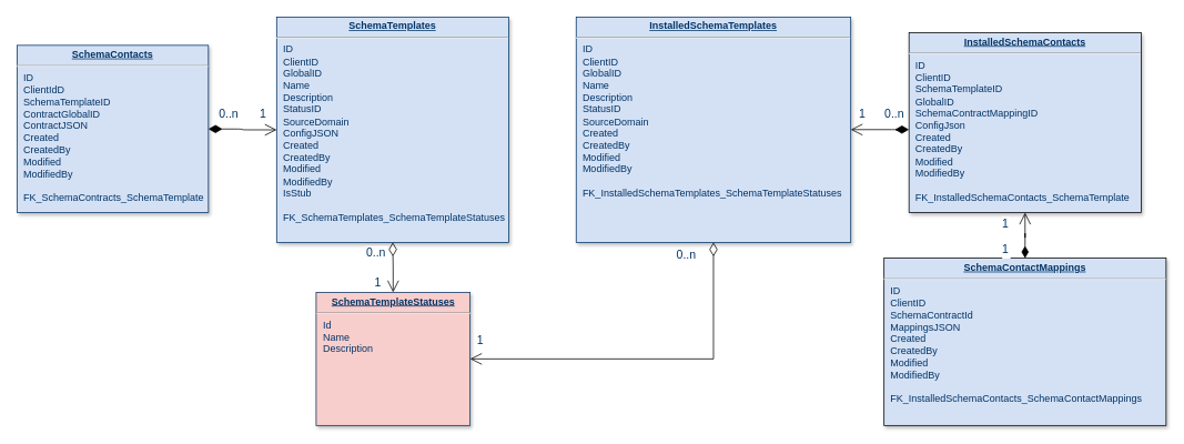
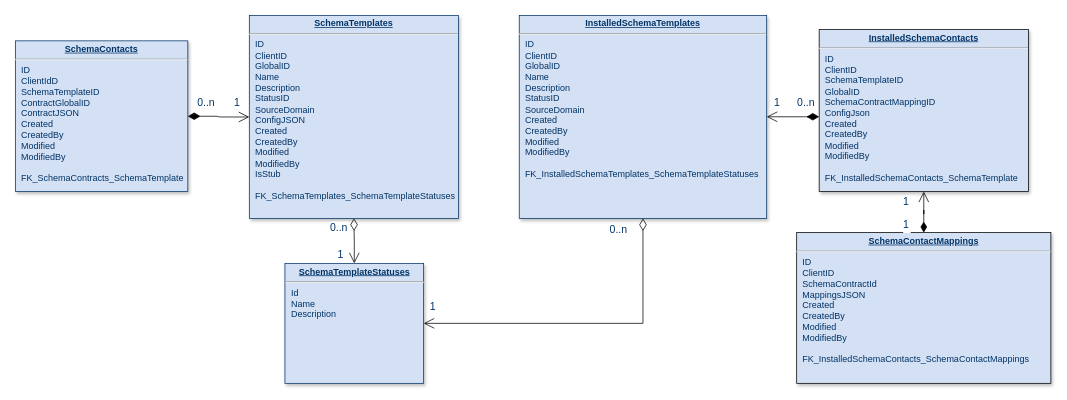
  <mxCell id="0" />
  <mxCell id="1" parent="0" />
  <mxCell id="2" value="" style="edgeStyle=orthogonalEdgeStyle;rounded=1;orthogonalLoop=1;jettySize=auto;html=1;curved=0;startArrow=diamondThin;startFill=1;startSize=14;endSize=12;endArrow=open;endFill=0;" edge="1" parent="1" source="3" target="4"><mxGeometry relative="1" as="geometry" /></mxCell>
  <mxCell id="3" value="&lt;p style=&quot;margin: 0px; margin-top: 4px; text-align: center; text-decoration: underline;&quot;&gt;&lt;strong&gt;SchemaContacts&lt;/strong&gt;&lt;/p&gt;&lt;hr&gt;&lt;p style=&quot;margin: 0px; margin-left: 8px;&quot;&gt;ID&lt;/p&gt;&lt;p style=&quot;margin: 0px; margin-left: 8px;&quot;&gt;&lt;span style=&quot;background-color: transparent; color: light-dark(rgb(0, 51, 102), rgb(161, 205, 249));&quot;&gt;ClientIdD&lt;/span&gt;&lt;/p&gt;&lt;p style=&quot;margin: 0px; margin-left: 8px;&quot;&gt;&lt;span style=&quot;background-color: transparent; color: light-dark(rgb(0, 51, 102), rgb(161, 205, 249));&quot;&gt;SchemaTemplateID&lt;/span&gt;&lt;/p&gt;&lt;p style=&quot;margin: 0px; margin-left: 8px;&quot;&gt;ContractGlobalID&lt;/p&gt;&lt;p style=&quot;margin: 0px; margin-left: 8px;&quot;&gt;ContractJSON&lt;/p&gt;&lt;p style=&quot;margin: 0px; margin-left: 8px;&quot;&gt;Created&lt;/p&gt;&lt;p style=&quot;margin: 0px; margin-left: 8px;&quot;&gt;CreatedBy&lt;/p&gt;&lt;p style=&quot;margin: 0px; margin-left: 8px;&quot;&gt;Modified&lt;/p&gt;&lt;p style=&quot;margin: 0px; margin-left: 8px;&quot;&gt;ModifiedBy&lt;/p&gt;&lt;p style=&quot;margin: 0px; margin-left: 8px;&quot;&gt;&lt;br&gt;&lt;/p&gt;&lt;p style=&quot;margin: 0px; margin-left: 8px;&quot;&gt;FK_SchemaContracts_SchemaTemplate&lt;/p&gt;" style="verticalAlign=top;align=left;overflow=fill;fontSize=12;fontFamily=Helvetica;html=1;strokeColor=#003366;shadow=1;fillColor=#D4E1F5;fontColor=#003366" vertex="1" parent="1"><mxGeometry x="20" y="53.75" width="230" height="201" as="geometry" /></mxCell>
  <mxCell id="4" value="&lt;p style=&quot;margin: 0px; margin-top: 4px; text-align: center; text-decoration: underline;&quot;&gt;&lt;strong&gt;SchemaTemplates&lt;/strong&gt;&lt;/p&gt;&lt;hr&gt;&lt;p style=&quot;margin: 0px; margin-left: 8px;&quot;&gt;ID&lt;/p&gt;&lt;p style=&quot;margin: 0px; margin-left: 8px;&quot;&gt;&lt;span style=&quot;background-color: transparent; color: light-dark(rgb(0, 51, 102), rgb(161, 205, 249));&quot;&gt;ClientID&lt;/span&gt;&lt;/p&gt;&lt;p style=&quot;margin: 0px; margin-left: 8px;&quot;&gt;&lt;span style=&quot;background-color: transparent;&quot;&gt;GlobalID&lt;/span&gt;&lt;/p&gt;&lt;p style=&quot;margin: 0px; margin-left: 8px;&quot;&gt;Name&lt;/p&gt;&lt;p style=&quot;margin: 0px; margin-left: 8px;&quot;&gt;Description&lt;/p&gt;&lt;p style=&quot;margin: 0px; margin-left: 8px;&quot;&gt;StatusID&lt;/p&gt;&lt;p style=&quot;margin: 0px; margin-left: 8px;&quot;&gt;SourceDomain&lt;/p&gt;&lt;p style=&quot;margin: 0px; margin-left: 8px;&quot;&gt;ConfigJSON&lt;/p&gt;&lt;p style=&quot;margin: 0px; margin-left: 8px;&quot;&gt;Created&lt;/p&gt;&lt;p style=&quot;margin: 0px; margin-left: 8px;&quot;&gt;CreatedBy&lt;/p&gt;&lt;p style=&quot;margin: 0px; margin-left: 8px;&quot;&gt;Modified&lt;/p&gt;&lt;p style=&quot;margin: 0px; margin-left: 8px;&quot;&gt;ModifiedBy&lt;/p&gt;&lt;p style=&quot;margin: 0px; margin-left: 8px;&quot;&gt;IsStub&lt;/p&gt;&lt;p style=&quot;margin: 0px; margin-left: 8px;&quot;&gt;&lt;br&gt;&lt;/p&gt;&lt;p style=&quot;margin: 0px; margin-left: 8px;&quot;&gt;FK_SchemaTemplates_SchemaTemplateStatuses&lt;/p&gt;" style="verticalAlign=top;align=left;overflow=fill;fontSize=12;fontFamily=Helvetica;html=1;strokeColor=#003366;shadow=1;fillColor=#D4E1F5;fontColor=#003366;glass=0;rounded=0;" vertex="1" parent="1"><mxGeometry x="332" y="20" width="279" height="270.5" as="geometry" /></mxCell>
  <mxCell id="5" value="0..n" style="resizable=0;align=left;verticalAlign=top;labelBackgroundColor=#ffffff;fontSize=14;strokeColor=#003366;shadow=1;fillColor=#D4E1F5;fontColor=#003366" connectable="0" vertex="1" parent="1"><mxGeometry x="261" y="120.5" as="geometry" /></mxCell>
  <mxCell id="6" value="1" style="resizable=0;align=right;verticalAlign=top;labelBackgroundColor=#ffffff;fontSize=14;strokeColor=#003366;shadow=1;fillColor=#D4E1F5;fontColor=#003366" connectable="0" vertex="1" parent="1"><mxGeometry x="321" y="120.5" as="geometry" /></mxCell>
  <mxCell id="7" value="" style="edgeStyle=orthogonalEdgeStyle;rounded=0;orthogonalLoop=1;jettySize=auto;html=1;endArrow=diamondThin;endFill=0;startArrow=open;startFill=0;endSize=14;startSize=12;" edge="1" parent="1" source="8" target="4"><mxGeometry relative="1" as="geometry" /></mxCell>
- <mxCell id="8" value="&lt;p style=&quot;margin: 4px 0px 0px; text-align: center;&quot;&gt;&lt;b&gt;&lt;u&gt;SchemaTemplateStatuses&lt;/u&gt;&lt;/b&gt;&lt;/p&gt;&lt;hr&gt;&lt;p style=&quot;margin: 0px; margin-left: 8px;&quot;&gt;Id&lt;/p&gt;&lt;p style=&quot;margin: 0px 0px 0px 8px;&quot;&gt;Name&lt;/p&gt;&lt;p style=&quot;margin: 0px 0px 0px 8px;&quot;&gt;Description&lt;/p&gt;" style="verticalAlign=top;align=left;overflow=fill;fontSize=12;fontFamily=Helvetica;html=1;strokeColor=#003366;shadow=1;fillColor=#f8cecc;fontColor=#003366;" vertex="1" parent="1"><mxGeometry x="379.5" y="350.5" width="185" height="160" as="geometry" /></mxCell>
+ <mxCell id="8" value="&lt;p style=&quot;margin: 4px 0px 0px; text-align: center;&quot;&gt;&lt;b&gt;&lt;u&gt;SchemaTemplateStatuses&lt;/u&gt;&lt;/b&gt;&lt;/p&gt;&lt;hr&gt;&lt;p style=&quot;margin: 0px; margin-left: 8px;&quot;&gt;Id&lt;/p&gt;&lt;p style=&quot;margin: 0px 0px 0px 8px;&quot;&gt;Name&lt;/p&gt;&lt;p style=&quot;margin: 0px 0px 0px 8px;&quot;&gt;Description&lt;/p&gt;" style="verticalAlign=top;align=left;overflow=fill;fontSize=12;fontFamily=Helvetica;html=1;strokeColor=#003366;shadow=1;fillColor=#D4E1F5;fontColor=#003366" vertex="1" parent="1"><mxGeometry x="379.5" y="350.5" width="185" height="160" as="geometry" /></mxCell>
  <mxCell id="9" value="0..n" style="resizable=0;align=left;verticalAlign=top;labelBackgroundColor=#ffffff;fontSize=14;strokeColor=#003366;shadow=1;fillColor=#D4E1F5;fontColor=#003366" connectable="0" vertex="1" parent="1"><mxGeometry x="438" y="287.5" as="geometry" /></mxCell>
  <mxCell id="10" value="1" style="resizable=0;align=right;verticalAlign=top;labelBackgroundColor=#ffffff;fontSize=14;strokeColor=#003366;shadow=1;fillColor=#D4E1F5;fontColor=#003366" connectable="0" vertex="1" parent="1"><mxGeometry x="459" y="324.5" as="geometry" /></mxCell>
  <mxCell id="11" value="" style="edgeStyle=orthogonalEdgeStyle;rounded=1;orthogonalLoop=1;jettySize=auto;html=1;curved=0;startArrow=diamondThin;startFill=1;startSize=14;endSize=12;endArrow=open;endFill=0;" edge="1" parent="1" source="12" target="13"><mxGeometry relative="1" as="geometry"><Array as="points"><mxPoint x="1081" y="155" /><mxPoint x="1081" y="155" /></Array></mxGeometry></mxCell>
  <mxCell id="12" value="&lt;p style=&quot;margin: 0px; margin-top: 4px; text-align: center; text-decoration: underline;&quot;&gt;&lt;strong&gt;InstalledSchemaContacts&lt;/strong&gt;&lt;/p&gt;&lt;hr&gt;&lt;p style=&quot;margin: 0px; margin-left: 8px;&quot;&gt;ID&lt;/p&gt;&lt;p style=&quot;margin: 0px; margin-left: 8px;&quot;&gt;&lt;span style=&quot;background-color: transparent; color: light-dark(rgb(0, 51, 102), rgb(161, 205, 249));&quot;&gt;ClientID&lt;/span&gt;&lt;/p&gt;&lt;p style=&quot;margin: 0px; margin-left: 8px;&quot;&gt;SchemaTemplateID&lt;/p&gt;&lt;p style=&quot;margin: 0px; margin-left: 8px;&quot;&gt;GlobalID&lt;/p&gt;&lt;p style=&quot;margin: 0px; margin-left: 8px;&quot;&gt;SchemaContractMappingID&lt;/p&gt;&lt;p style=&quot;margin: 0px; margin-left: 8px;&quot;&gt;ConfigJson&lt;/p&gt;&lt;p style=&quot;margin: 0px; margin-left: 8px;&quot;&gt;Created&lt;/p&gt;&lt;p style=&quot;margin: 0px; margin-left: 8px;&quot;&gt;CreatedBy&lt;/p&gt;&lt;p style=&quot;margin: 0px; margin-left: 8px;&quot;&gt;Modified&lt;/p&gt;&lt;p style=&quot;margin: 0px; margin-left: 8px;&quot;&gt;ModifiedBy&lt;/p&gt;&lt;p style=&quot;margin: 0px; margin-left: 8px;&quot;&gt;&lt;br&gt;&lt;/p&gt;&lt;p style=&quot;margin: 0px; margin-left: 8px;&quot;&gt;FK_&lt;span style=&quot;text-align: center;&quot;&gt;InstalledSchemaContacts&lt;/span&gt;_SchemaTemplate&lt;/p&gt;" style="verticalAlign=top;align=left;overflow=fill;fontSize=12;fontFamily=Helvetica;html=1;strokeColor=default;shadow=1;fillColor=#D4E1F5;fontColor=#003366" vertex="1" parent="1"><mxGeometry x="1092" y="38.5" width="279" height="216.25" as="geometry" /></mxCell>
  <mxCell id="13" value="&lt;p style=&quot;margin: 0px; margin-top: 4px; text-align: center; text-decoration: underline;&quot;&gt;&lt;strong&gt;InstalledSchemaTemplates&lt;/strong&gt;&lt;/p&gt;&lt;hr&gt;&lt;p style=&quot;margin: 0px; margin-left: 8px;&quot;&gt;ID&lt;/p&gt;&lt;p style=&quot;margin: 0px; margin-left: 8px;&quot;&gt;&lt;span style=&quot;background-color: transparent; color: light-dark(rgb(0, 51, 102), rgb(161, 205, 249));&quot;&gt;ClientID&lt;/span&gt;&lt;/p&gt;&lt;p style=&quot;margin: 0px; margin-left: 8px;&quot;&gt;&lt;span style=&quot;background-color: transparent;&quot;&gt;GlobalID&lt;/span&gt;&lt;/p&gt;&lt;p style=&quot;margin: 0px; margin-left: 8px;&quot;&gt;Name&lt;/p&gt;&lt;p style=&quot;margin: 0px; margin-left: 8px;&quot;&gt;Description&lt;/p&gt;&lt;p style=&quot;margin: 0px; margin-left: 8px;&quot;&gt;StatusID&lt;/p&gt;&lt;p style=&quot;margin: 0px; margin-left: 8px;&quot;&gt;SourceDomain&lt;/p&gt;&lt;p style=&quot;margin: 0px; margin-left: 8px;&quot;&gt;Created&lt;/p&gt;&lt;p style=&quot;margin: 0px; margin-left: 8px;&quot;&gt;CreatedBy&lt;/p&gt;&lt;p style=&quot;margin: 0px; margin-left: 8px;&quot;&gt;Modified&lt;/p&gt;&lt;p style=&quot;margin: 0px; margin-left: 8px;&quot;&gt;ModifiedBy&lt;/p&gt;&lt;p style=&quot;margin: 0px; margin-left: 8px;&quot;&gt;&lt;br&gt;&lt;/p&gt;&lt;p style=&quot;margin: 0px; margin-left: 8px;&quot;&gt;FK_InstalledSchemaTemplates_SchemaTemplateStatuses&lt;/p&gt;" style="verticalAlign=top;align=left;overflow=fill;fontSize=12;fontFamily=Helvetica;html=1;strokeColor=#003366;shadow=1;fillColor=#D4E1F5;fontColor=#003366;glass=0;rounded=0;" vertex="1" parent="1"><mxGeometry x="692" y="20" width="330" height="270.5" as="geometry" /></mxCell>
  <mxCell id="14" value="0..n" style="resizable=0;align=left;verticalAlign=top;labelBackgroundColor=#ffffff;fontSize=14;strokeColor=#003366;shadow=1;fillColor=#D4E1F5;fontColor=#003366" connectable="0" vertex="1" parent="1"><mxGeometry x="1061" y="120.5" as="geometry" /></mxCell>
  <mxCell id="15" value="1" style="resizable=0;align=right;verticalAlign=top;labelBackgroundColor=#ffffff;fontSize=14;strokeColor=#003366;shadow=1;fillColor=#D4E1F5;fontColor=#003366" connectable="0" vertex="1" parent="1"><mxGeometry x="1041" y="120.5" as="geometry" /></mxCell>
  <mxCell id="16" value="" style="edgeStyle=orthogonalEdgeStyle;rounded=0;orthogonalLoop=1;jettySize=auto;html=1;endArrow=diamondThin;endFill=0;startArrow=open;startFill=0;endSize=14;startSize=12;exitX=1;exitY=0.5;exitDx=0;exitDy=0;" edge="1" parent="1" source="8" target="13"><mxGeometry relative="1" as="geometry" /></mxCell>
  <mxCell id="17" value="0..n" style="resizable=0;align=left;verticalAlign=top;labelBackgroundColor=#ffffff;fontSize=14;strokeColor=#003366;shadow=1;fillColor=#D4E1F5;fontColor=#003366" connectable="0" vertex="1" parent="1"><mxGeometry x="811" y="290.5" as="geometry" /></mxCell>
  <mxCell id="18" value="1" style="resizable=0;align=right;verticalAlign=top;labelBackgroundColor=#ffffff;fontSize=14;strokeColor=#003366;shadow=1;fillColor=#D4E1F5;fontColor=#003366" connectable="0" vertex="1" parent="1"><mxGeometry x="582.08" y="393.5" as="geometry" /></mxCell>
  <mxCell id="19" value="" style="edgeStyle=orthogonalEdgeStyle;rounded=0;orthogonalLoop=1;jettySize=auto;html=1;endArrow=open;endFill=0;endSize=12;startSize=12;startArrow=diamondThin;startFill=1;" edge="1" parent="1" source="20" target="12"><mxGeometry relative="1" as="geometry" /></mxCell>
  <mxCell id="20" value="&lt;p style=&quot;margin: 0px; margin-top: 4px; text-align: center; text-decoration: underline;&quot;&gt;&lt;strong&gt;SchemaContactMappings&lt;/strong&gt;&lt;/p&gt;&lt;hr&gt;&lt;p style=&quot;margin: 0px; margin-left: 8px;&quot;&gt;ID&lt;/p&gt;&lt;p style=&quot;margin: 0px; margin-left: 8px;&quot;&gt;&lt;span style=&quot;background-color: transparent; color: light-dark(rgb(0, 51, 102), rgb(161, 205, 249));&quot;&gt;ClientID&lt;/span&gt;&lt;/p&gt;&lt;p style=&quot;margin: 0px; margin-left: 8px;&quot;&gt;SchemaContractId&lt;/p&gt;&lt;p style=&quot;margin: 0px; margin-left: 8px;&quot;&gt;MappingsJSON&lt;/p&gt;&lt;p style=&quot;margin: 0px; margin-left: 8px;&quot;&gt;Created&lt;/p&gt;&lt;p style=&quot;margin: 0px; margin-left: 8px;&quot;&gt;CreatedBy&lt;/p&gt;&lt;p style=&quot;margin: 0px; margin-left: 8px;&quot;&gt;Modified&lt;/p&gt;&lt;p style=&quot;margin: 0px; margin-left: 8px;&quot;&gt;ModifiedBy&lt;/p&gt;&lt;p style=&quot;margin: 0px; margin-left: 8px;&quot;&gt;&lt;br&gt;&lt;/p&gt;&lt;p style=&quot;margin: 0px; margin-left: 8px;&quot;&gt;FK_&lt;span style=&quot;text-align: center;&quot;&gt;InstalledSchemaContacts&lt;/span&gt;_&lt;span style=&quot;background-color: transparent; color: light-dark(rgb(0, 51, 102), rgb(161, 205, 249)); text-align: center;&quot;&gt;SchemaContactMappings&lt;br&gt;&lt;/span&gt;&lt;/p&gt;" style="verticalAlign=top;align=left;overflow=fill;fontSize=12;fontFamily=Helvetica;html=1;strokeColor=default;shadow=1;fillColor=#D4E1F5;fontColor=#003366" vertex="1" parent="1"><mxGeometry x="1062" y="309.5" width="339" height="201" as="geometry" /></mxCell>
  <mxCell id="21" value="1" style="resizable=0;align=right;verticalAlign=top;labelBackgroundColor=#ffffff;fontSize=14;strokeColor=#003366;shadow=1;fillColor=#D4E1F5;fontColor=#003366" connectable="0" vertex="1" parent="1"><mxGeometry x="1213" y="252.75" as="geometry" /></mxCell>
  <mxCell id="22" value="1" style="resizable=0;align=right;verticalAlign=top;labelBackgroundColor=#ffffff;fontSize=14;strokeColor=#003366;shadow=1;fillColor=#D4E1F5;fontColor=#003366" connectable="0" vertex="1" parent="1"><mxGeometry x="1213" y="284" as="geometry" /></mxCell>
